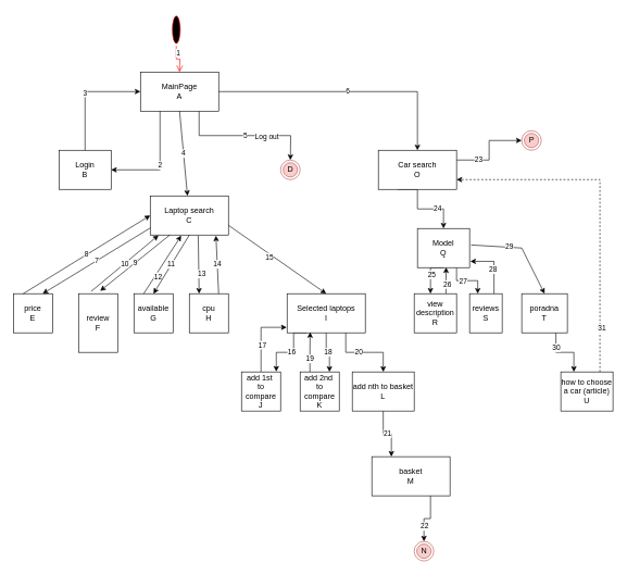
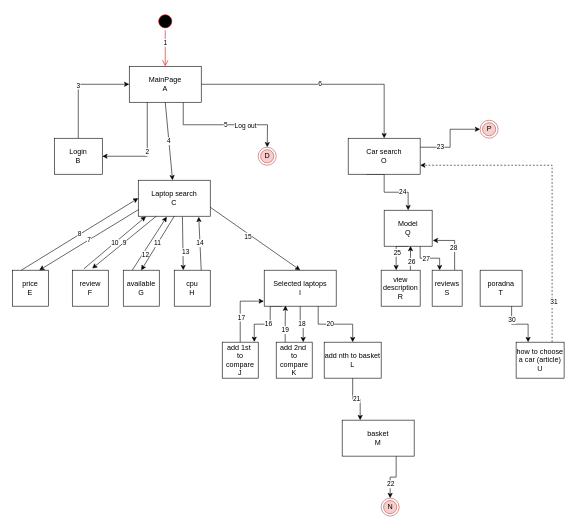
  <mxCell id="0" />
  <mxCell id="1" parent="0" />
- <mxCell id="2" value="S" style="ellipse;html=1;shape=startState;fillColor=#000000;strokeColor=#ff0000;" vertex="1" parent="1"><mxGeometry x="260" y="20" width="20" height="50" as="geometry" /></mxCell>
+ <mxCell id="2" value="S" style="ellipse;html=1;shape=startState;fillColor=#000000;strokeColor=#ff0000;" vertex="1" parent="1"><mxGeometry x="260" y="20" width="30" height="30" as="geometry" /></mxCell>
  <mxCell id="3" value="1" style="edgeStyle=orthogonalEdgeStyle;html=1;verticalAlign=bottom;endArrow=open;endSize=8;strokeColor=#ff0000;rounded=0;" edge="1" source="2" parent="1"><mxGeometry relative="1" as="geometry"><mxPoint x="275" y="110" as="targetPoint" /></mxGeometry></mxCell>
  <mxCell id="4" value="5" style="edgeStyle=orthogonalEdgeStyle;rounded=0;orthogonalLoop=1;jettySize=auto;html=1;exitX=0.75;exitY=1;exitDx=0;exitDy=0;entryX=0.5;entryY=0;entryDx=0;entryDy=0;" edge="1" parent="1" source="6"><mxGeometry relative="1" as="geometry"><mxPoint x="445" y="245" as="targetPoint" /></mxGeometry></mxCell>
  <mxCell id="5" value="Log out" style="edgeLabel;html=1;align=center;verticalAlign=middle;resizable=0;points=[];" vertex="1" connectable="0" parent="4"><mxGeometry x="0.307" y="-1" relative="1" as="geometry"><mxPoint as="offset" /></mxGeometry></mxCell>
  <mxCell id="6" value="MainPage&lt;br&gt;A" style="rounded=0;whiteSpace=wrap;html=1;" vertex="1" parent="1"><mxGeometry x="215" y="110" width="120" height="60" as="geometry" /></mxCell>
  <mxCell id="7" value="Login&lt;br&gt;B" style="rounded=0;whiteSpace=wrap;html=1;" vertex="1" parent="1"><mxGeometry x="90" y="230" width="80" height="60" as="geometry" /></mxCell>
  <mxCell id="8" value="2" style="endArrow=classic;html=1;rounded=0;exitX=0.25;exitY=1;exitDx=0;exitDy=0;entryX=1;entryY=0.5;entryDx=0;entryDy=0;" edge="1" parent="1" source="6" target="7"><mxGeometry width="50" height="50" relative="1" as="geometry"><mxPoint x="250" y="350" as="sourcePoint" /><mxPoint x="300" y="300" as="targetPoint" /><Array as="points"><mxPoint x="245" y="260" /></Array></mxGeometry></mxCell>
  <mxCell id="9" value="3" style="endArrow=classic;html=1;rounded=0;exitX=0.5;exitY=0;exitDx=0;exitDy=0;entryX=0;entryY=0.5;entryDx=0;entryDy=0;" edge="1" parent="1" source="7" target="6"><mxGeometry width="50" height="50" relative="1" as="geometry"><mxPoint x="-180" y="140" as="sourcePoint" /><mxPoint x="-130" y="90" as="targetPoint" /><Array as="points"><mxPoint x="130" y="140" /></Array></mxGeometry></mxCell>
  <mxCell id="10" value="Laptop search&lt;br&gt;C" style="rounded=0;whiteSpace=wrap;html=1;" vertex="1" parent="1"><mxGeometry x="230" y="300" width="120" height="60" as="geometry" /></mxCell>
  <mxCell id="11" style="edgeStyle=orthogonalEdgeStyle;rounded=0;orthogonalLoop=1;jettySize=auto;html=1;exitX=0.25;exitY=1;exitDx=0;exitDy=0;" edge="1" parent="1" source="15" target="54"><mxGeometry relative="1" as="geometry"><Array as="points"><mxPoint x="640" y="290" /><mxPoint x="640" y="320" /><mxPoint x="680" y="320" /></Array></mxGeometry></mxCell>
  <mxCell id="12" value="24" style="edgeLabel;html=1;align=center;verticalAlign=middle;resizable=0;points=[];" vertex="1" connectable="0" parent="11"><mxGeometry x="0.383" y="2" relative="1" as="geometry"><mxPoint as="offset" /></mxGeometry></mxCell>
  <mxCell id="13" style="edgeStyle=orthogonalEdgeStyle;rounded=0;orthogonalLoop=1;jettySize=auto;html=1;exitX=1;exitY=0.25;exitDx=0;exitDy=0;" edge="1" parent="1" source="15" target="70"><mxGeometry relative="1" as="geometry" /></mxCell>
  <mxCell id="14" value="23" style="edgeLabel;html=1;align=center;verticalAlign=middle;resizable=0;points=[];" vertex="1" connectable="0" parent="13"><mxGeometry x="-0.489" y="1" relative="1" as="geometry"><mxPoint as="offset" /></mxGeometry></mxCell>
  <mxCell id="15" value="Car search&lt;br&gt;O" style="rounded=0;whiteSpace=wrap;html=1;" vertex="1" parent="1"><mxGeometry x="580" y="230" width="120" height="60" as="geometry" /></mxCell>
  <mxCell id="16" value="6" style="endArrow=classic;html=1;rounded=0;exitX=1;exitY=0.5;exitDx=0;exitDy=0;entryX=0.5;entryY=0;entryDx=0;entryDy=0;" edge="1" parent="1" source="6" target="15"><mxGeometry width="50" height="50" relative="1" as="geometry"><mxPoint x="420" y="170" as="sourcePoint" /><mxPoint x="470" y="120" as="targetPoint" /><Array as="points"><mxPoint x="640" y="140" /></Array></mxGeometry></mxCell>
  <mxCell id="17" value="price&lt;br&gt;E" style="rounded=0;whiteSpace=wrap;html=1;" vertex="1" parent="1"><mxGeometry x="20" y="450" width="60" height="60" as="geometry" /></mxCell>
- <mxCell id="18" value="review&lt;br&gt;F" style="rounded=0;whiteSpace=wrap;html=1;" vertex="1" parent="1"><mxGeometry x="120" y="450" width="60" height="90" as="geometry" /></mxCell>
+ <mxCell id="18" value="review&lt;br&gt;F" style="rounded=0;whiteSpace=wrap;html=1;" vertex="1" parent="1"><mxGeometry x="120" y="450" width="60" height="60" as="geometry" /></mxCell>
  <mxCell id="19" value="available&lt;br&gt;G" style="rounded=0;whiteSpace=wrap;html=1;" vertex="1" parent="1"><mxGeometry x="205" y="450" width="60" height="60" as="geometry" /></mxCell>
  <mxCell id="20" value="8" style="endArrow=classic;html=1;rounded=0;exitX=0.25;exitY=0;exitDx=0;exitDy=0;entryX=0;entryY=0.5;entryDx=0;entryDy=0;" edge="1" parent="1" source="17"><mxGeometry width="50" height="50" relative="1" as="geometry"><mxPoint x="60" y="410" as="sourcePoint" /><mxPoint x="230" y="330" as="targetPoint" /></mxGeometry></mxCell>
  <mxCell id="21" value="7" style="endArrow=classic;html=1;rounded=0;exitX=0.003;exitY=0.817;exitDx=0;exitDy=0;entryX=0.75;entryY=0;entryDx=0;entryDy=0;exitPerimeter=0;" edge="1" parent="1" target="17"><mxGeometry width="50" height="50" relative="1" as="geometry"><mxPoint x="230.36" y="349.02" as="sourcePoint" /><mxPoint x="310" y="360" as="targetPoint" /></mxGeometry></mxCell>
  <mxCell id="22" value="9" style="endArrow=classic;html=1;rounded=0;exitX=0.25;exitY=1;exitDx=0;exitDy=0;entryX=0.554;entryY=-0.048;entryDx=0;entryDy=0;entryPerimeter=0;" edge="1" parent="1" source="10" target="18"><mxGeometry width="50" height="50" relative="1" as="geometry"><mxPoint x="281.36" y="360.48" as="sourcePoint" /><mxPoint x="310" y="390" as="targetPoint" /></mxGeometry></mxCell>
  <mxCell id="23" value="10" style="endArrow=classic;html=1;rounded=0;exitX=0.324;exitY=-0.04;exitDx=0;exitDy=0;exitPerimeter=0;entryX=0.106;entryY=1.008;entryDx=0;entryDy=0;entryPerimeter=0;" edge="1" parent="1" source="18" target="10"><mxGeometry width="50" height="50" relative="1" as="geometry"><mxPoint x="280.44" y="370.96" as="sourcePoint" /><mxPoint x="260" y="360" as="targetPoint" /></mxGeometry></mxCell>
  <mxCell id="24" value="" style="endArrow=classic;html=1;rounded=0;entryX=0.396;entryY=1.016;entryDx=0;entryDy=0;exitX=0.25;exitY=0;exitDx=0;exitDy=0;entryPerimeter=0;" edge="1" parent="1" source="19" target="10"><mxGeometry width="50" height="50" relative="1" as="geometry"><mxPoint x="300" y="440" as="sourcePoint" /><mxPoint x="300.8" y="361.92" as="targetPoint" /></mxGeometry></mxCell>
  <mxCell id="25" value="12" style="edgeLabel;html=1;align=center;verticalAlign=middle;resizable=0;points=[];" vertex="1" connectable="0" parent="24"><mxGeometry x="-0.366" y="-3" relative="1" as="geometry"><mxPoint x="1" as="offset" /></mxGeometry></mxCell>
  <mxCell id="26" value="11" style="endArrow=classic;html=1;rounded=0;exitX=0.5;exitY=1;exitDx=0;exitDy=0;entryX=0.5;entryY=0;entryDx=0;entryDy=0;" edge="1" parent="1" source="10" target="19"><mxGeometry width="50" height="50" relative="1" as="geometry"><mxPoint x="323.24" y="360.96" as="sourcePoint" /><mxPoint x="233.24" y="447.12" as="targetPoint" /></mxGeometry></mxCell>
  <mxCell id="27" value="16" style="edgeStyle=orthogonalEdgeStyle;rounded=0;orthogonalLoop=1;jettySize=auto;html=1;exitX=0.25;exitY=1;exitDx=0;exitDy=0;entryX=0.89;entryY=-0.007;entryDx=0;entryDy=0;entryPerimeter=0;" edge="1" parent="1" source="31" target="44"><mxGeometry relative="1" as="geometry"><Array as="points"><mxPoint x="450" y="510" /><mxPoint x="450" y="540" /><mxPoint x="423" y="540" /></Array></mxGeometry></mxCell>
  <mxCell id="28" value="18" style="edgeStyle=orthogonalEdgeStyle;rounded=0;orthogonalLoop=1;jettySize=auto;html=1;exitX=0.5;exitY=1;exitDx=0;exitDy=0;entryX=0.75;entryY=0;entryDx=0;entryDy=0;" edge="1" parent="1" source="31" target="47"><mxGeometry relative="1" as="geometry" /></mxCell>
  <mxCell id="29" style="edgeStyle=orthogonalEdgeStyle;rounded=0;orthogonalLoop=1;jettySize=auto;html=1;exitX=0.75;exitY=1;exitDx=0;exitDy=0;entryX=0.5;entryY=0;entryDx=0;entryDy=0;" edge="1" parent="1" source="31" target="49"><mxGeometry relative="1" as="geometry" /></mxCell>
  <mxCell id="30" value="20" style="edgeLabel;html=1;align=center;verticalAlign=middle;resizable=0;points=[];" vertex="1" connectable="0" parent="29"><mxGeometry x="-0.167" y="2" relative="1" as="geometry"><mxPoint as="offset" /></mxGeometry></mxCell>
  <mxCell id="31" value="Selected laptops&lt;br&gt;I" style="rounded=0;whiteSpace=wrap;html=1;" vertex="1" parent="1"><mxGeometry x="440" y="450" width="120" height="60" as="geometry" /></mxCell>
  <mxCell id="32" value="" style="endArrow=classic;html=1;rounded=0;exitX=1;exitY=0.75;exitDx=0;exitDy=0;entryX=0.5;entryY=0;entryDx=0;entryDy=0;" edge="1" parent="1" source="10" target="31"><mxGeometry width="50" height="50" relative="1" as="geometry"><mxPoint x="390" y="460" as="sourcePoint" /><mxPoint x="440" y="410" as="targetPoint" /></mxGeometry></mxCell>
  <mxCell id="33" value="15" style="edgeLabel;html=1;align=center;verticalAlign=middle;resizable=0;points=[];" vertex="1" connectable="0" parent="32"><mxGeometry x="-0.133" y="-4" relative="1" as="geometry"><mxPoint as="offset" /></mxGeometry></mxCell>
  <mxCell id="34" value="4" style="endArrow=classic;html=1;rounded=0;exitX=0.5;exitY=1;exitDx=0;exitDy=0;" edge="1" parent="1" source="6" target="10"><mxGeometry width="50" height="50" relative="1" as="geometry"><mxPoint x="330" y="250" as="sourcePoint" /><mxPoint x="380" y="200" as="targetPoint" /></mxGeometry></mxCell>
  <mxCell id="35" value="cpu&lt;br&gt;H" style="rounded=0;whiteSpace=wrap;html=1;" vertex="1" parent="1"><mxGeometry x="290" y="450" width="60" height="60" as="geometry" /></mxCell>
  <mxCell id="36" value="" style="endArrow=classic;html=1;rounded=0;exitX=0.614;exitY=1.016;exitDx=0;exitDy=0;entryX=0.25;entryY=0;entryDx=0;entryDy=0;exitPerimeter=0;" edge="1" parent="1" source="10" target="35"><mxGeometry width="50" height="50" relative="1" as="geometry"><mxPoint x="300" y="370" as="sourcePoint" /><mxPoint x="245" y="460" as="targetPoint" /></mxGeometry></mxCell>
  <mxCell id="37" value="13" style="edgeLabel;html=1;align=center;verticalAlign=middle;resizable=0;points=[];" vertex="1" connectable="0" parent="36"><mxGeometry x="0.316" y="4" relative="1" as="geometry"><mxPoint as="offset" /></mxGeometry></mxCell>
  <mxCell id="38" value="14" style="endArrow=classic;html=1;rounded=0;exitX=0.75;exitY=0;exitDx=0;exitDy=0;entryX=0.84;entryY=1.016;entryDx=0;entryDy=0;entryPerimeter=0;" edge="1" parent="1" source="35" target="10"><mxGeometry width="50" height="50" relative="1" as="geometry"><mxPoint x="340" y="460" as="sourcePoint" /><mxPoint x="390" y="410" as="targetPoint" /></mxGeometry></mxCell>
  <mxCell id="39" style="edgeStyle=orthogonalEdgeStyle;rounded=0;orthogonalLoop=1;jettySize=auto;html=1;exitX=0.75;exitY=1;exitDx=0;exitDy=0;entryX=0.5;entryY=0;entryDx=0;entryDy=0;" edge="1" parent="1" source="41" target="69"><mxGeometry relative="1" as="geometry" /></mxCell>
  <mxCell id="40" value="22" style="edgeLabel;html=1;align=center;verticalAlign=middle;resizable=0;points=[];" vertex="1" connectable="0" parent="39"><mxGeometry x="0.392" relative="1" as="geometry"><mxPoint as="offset" /></mxGeometry></mxCell>
  <mxCell id="41" value="basket&lt;br&gt;M" style="rounded=0;whiteSpace=wrap;html=1;" vertex="1" parent="1"><mxGeometry x="570" y="700" width="120" height="60" as="geometry" /></mxCell>
  <mxCell id="42" style="edgeStyle=orthogonalEdgeStyle;rounded=0;orthogonalLoop=1;jettySize=auto;html=1;exitX=0.5;exitY=0;exitDx=0;exitDy=0;entryX=-0.005;entryY=0.86;entryDx=0;entryDy=0;entryPerimeter=0;" edge="1" parent="1" source="44" target="31"><mxGeometry relative="1" as="geometry" /></mxCell>
  <mxCell id="43" value="17" style="edgeLabel;html=1;align=center;verticalAlign=middle;resizable=0;points=[];" vertex="1" connectable="0" parent="42"><mxGeometry x="-0.227" y="-1" relative="1" as="geometry"><mxPoint as="offset" /></mxGeometry></mxCell>
  <mxCell id="44" value="add 1st&amp;nbsp;&lt;br&gt;to compare&lt;br&gt;J" style="rounded=0;whiteSpace=wrap;html=1;" vertex="1" parent="1"><mxGeometry x="370" y="570" width="60" height="60" as="geometry" /></mxCell>
  <mxCell id="45" style="edgeStyle=orthogonalEdgeStyle;rounded=0;orthogonalLoop=1;jettySize=auto;html=1;exitX=0.25;exitY=0;exitDx=0;exitDy=0;entryX=0.295;entryY=0.983;entryDx=0;entryDy=0;entryPerimeter=0;" edge="1" parent="1" source="47" target="31"><mxGeometry relative="1" as="geometry" /></mxCell>
  <mxCell id="46" value="19" style="edgeLabel;html=1;align=center;verticalAlign=middle;resizable=0;points=[];" vertex="1" connectable="0" parent="45"><mxGeometry x="-0.316" y="1" relative="1" as="geometry"><mxPoint as="offset" /></mxGeometry></mxCell>
  <mxCell id="47" value="add 2nd&amp;nbsp;&lt;br&gt;to compare&lt;br&gt;K" style="rounded=0;whiteSpace=wrap;html=1;" vertex="1" parent="1"><mxGeometry x="460" y="570" width="60" height="60" as="geometry" /></mxCell>
  <mxCell id="48" value="21" style="edgeStyle=orthogonalEdgeStyle;rounded=0;orthogonalLoop=1;jettySize=auto;html=1;exitX=0.5;exitY=1;exitDx=0;exitDy=0;entryX=0.25;entryY=0;entryDx=0;entryDy=0;" edge="1" parent="1" source="49" target="41"><mxGeometry relative="1" as="geometry" /></mxCell>
  <mxCell id="49" value="add nth to basket&lt;br&gt;L" style="rounded=0;whiteSpace=wrap;html=1;" vertex="1" parent="1"><mxGeometry x="540" y="570" width="95" height="60" as="geometry" /></mxCell>
  <mxCell id="50" style="edgeStyle=orthogonalEdgeStyle;rounded=0;orthogonalLoop=1;jettySize=auto;html=1;exitX=0.5;exitY=1;exitDx=0;exitDy=0;" edge="1" parent="1" source="54" target="57"><mxGeometry relative="1" as="geometry"><Array as="points"><mxPoint x="660" y="410" /></Array></mxGeometry></mxCell>
  <mxCell id="51" value="25" style="edgeLabel;html=1;align=center;verticalAlign=middle;resizable=0;points=[];" vertex="1" connectable="0" parent="50"><mxGeometry x="0.016" y="1" relative="1" as="geometry"><mxPoint as="offset" /></mxGeometry></mxCell>
  <mxCell id="52" style="edgeStyle=orthogonalEdgeStyle;rounded=0;orthogonalLoop=1;jettySize=auto;html=1;exitX=0.75;exitY=1;exitDx=0;exitDy=0;entryX=0.25;entryY=0;entryDx=0;entryDy=0;" edge="1" parent="1" source="54" target="60"><mxGeometry relative="1" as="geometry" /></mxCell>
  <mxCell id="53" value="27" style="edgeLabel;html=1;align=center;verticalAlign=middle;resizable=0;points=[];" vertex="1" connectable="0" parent="52"><mxGeometry x="-0.188" relative="1" as="geometry"><mxPoint as="offset" /></mxGeometry></mxCell>
  <mxCell id="54" value="Model&lt;br&gt;Q" style="rounded=0;whiteSpace=wrap;html=1;" vertex="1" parent="1"><mxGeometry x="640" y="350" width="80" height="60" as="geometry" /></mxCell>
  <mxCell id="55" style="edgeStyle=orthogonalEdgeStyle;rounded=0;orthogonalLoop=1;jettySize=auto;html=1;exitX=0.75;exitY=0;exitDx=0;exitDy=0;entryX=0.55;entryY=0.993;entryDx=0;entryDy=0;entryPerimeter=0;" edge="1" parent="1" source="57" target="54"><mxGeometry relative="1" as="geometry" /></mxCell>
  <mxCell id="56" value="26" style="edgeLabel;html=1;align=center;verticalAlign=middle;resizable=0;points=[];" vertex="1" connectable="0" parent="55"><mxGeometry x="-0.249" y="-2" relative="1" as="geometry"><mxPoint as="offset" /></mxGeometry></mxCell>
  <mxCell id="57" value="view description&lt;br&gt;R" style="rounded=0;whiteSpace=wrap;html=1;" vertex="1" parent="1"><mxGeometry x="635" y="450" width="65" height="60" as="geometry" /></mxCell>
  <mxCell id="58" style="edgeStyle=orthogonalEdgeStyle;rounded=0;orthogonalLoop=1;jettySize=auto;html=1;exitX=0.75;exitY=0;exitDx=0;exitDy=0;entryX=1.014;entryY=0.84;entryDx=0;entryDy=0;entryPerimeter=0;" edge="1" parent="1" source="60" target="54"><mxGeometry relative="1" as="geometry"><mxPoint x="757.714" y="400" as="targetPoint" /><Array as="points"><mxPoint x="757" y="400" /><mxPoint x="721" y="400" /></Array></mxGeometry></mxCell>
  <mxCell id="59" value="28" style="edgeLabel;html=1;align=center;verticalAlign=middle;resizable=0;points=[];" vertex="1" connectable="0" parent="58"><mxGeometry x="-0.112" y="2" relative="1" as="geometry"><mxPoint as="offset" /></mxGeometry></mxCell>
  <mxCell id="60" value="reviews&lt;br&gt;S" style="rounded=0;whiteSpace=wrap;html=1;" vertex="1" parent="1"><mxGeometry x="720" y="450" width="50" height="60" as="geometry" /></mxCell>
  <mxCell id="61" style="edgeStyle=orthogonalEdgeStyle;rounded=0;orthogonalLoop=1;jettySize=auto;html=1;exitX=0.75;exitY=1;exitDx=0;exitDy=0;entryX=0.25;entryY=0;entryDx=0;entryDy=0;" edge="1" parent="1" source="63" target="68"><mxGeometry relative="1" as="geometry"><mxPoint x="880" y="550" as="targetPoint" /></mxGeometry></mxCell>
  <mxCell id="62" value="30" style="edgeLabel;html=1;align=center;verticalAlign=middle;resizable=0;points=[];" vertex="1" connectable="0" parent="61"><mxGeometry x="-0.499" relative="1" as="geometry"><mxPoint as="offset" /></mxGeometry></mxCell>
  <mxCell id="63" value="poradna&lt;br&gt;T" style="rounded=0;whiteSpace=wrap;html=1;" vertex="1" parent="1"><mxGeometry x="800" y="450" width="70" height="60" as="geometry" /></mxCell>
- <mxCell id="64" value="" style="endArrow=classic;html=1;rounded=0;exitX=1.029;exitY=0.421;exitDx=0;exitDy=0;exitPerimeter=0;entryX=0.5;entryY=0;entryDx=0;entryDy=0;" edge="1" parent="1" source="54" target="63"><mxGeometry width="50" height="50" relative="1" as="geometry"><mxPoint x="790" y="410" as="sourcePoint" /><mxPoint x="840" y="360" as="targetPoint" /><Array as="points"><mxPoint x="800" y="380" /></Array></mxGeometry></mxCell>
- <mxCell id="65" value="29" style="edgeLabel;html=1;align=center;verticalAlign=middle;resizable=0;points=[];" vertex="1" connectable="0" parent="64"><mxGeometry x="-0.262" y="2" relative="1" as="geometry"><mxPoint as="offset" /></mxGeometry></mxCell>
  <mxCell id="66" style="edgeStyle=orthogonalEdgeStyle;rounded=0;orthogonalLoop=1;jettySize=auto;html=1;exitX=0.75;exitY=0;exitDx=0;exitDy=0;entryX=1;entryY=0.75;entryDx=0;entryDy=0;dashed=1;" edge="1" parent="1" source="68" target="15"><mxGeometry relative="1" as="geometry" /></mxCell>
  <mxCell id="67" value="31" style="edgeLabel;html=1;align=center;verticalAlign=middle;resizable=0;points=[];" vertex="1" connectable="0" parent="66"><mxGeometry x="-0.736" y="-2" relative="1" as="geometry"><mxPoint as="offset" /></mxGeometry></mxCell>
  <mxCell id="68" value="how to choose a car (article)&lt;br&gt;U" style="rounded=0;whiteSpace=wrap;html=1;" vertex="1" parent="1"><mxGeometry x="860" y="570" width="80" height="60" as="geometry" /></mxCell>
  <mxCell id="69" value="N" style="ellipse;html=1;shape=endState;fillColor=#f8cecc;strokeColor=#b85450;" vertex="1" parent="1"><mxGeometry x="635" y="830" width="30" height="30" as="geometry" /></mxCell>
  <mxCell id="70" value="P" style="ellipse;html=1;shape=endState;fillColor=#f8cecc;strokeColor=#b85450;" vertex="1" parent="1"><mxGeometry x="800" y="200" width="30" height="30" as="geometry" /></mxCell>
  <mxCell id="71" value="D" style="ellipse;html=1;shape=endState;fillColor=#f8cecc;strokeColor=#b85450;" vertex="1" parent="1"><mxGeometry x="430" y="245" width="30" height="30" as="geometry" /></mxCell>
